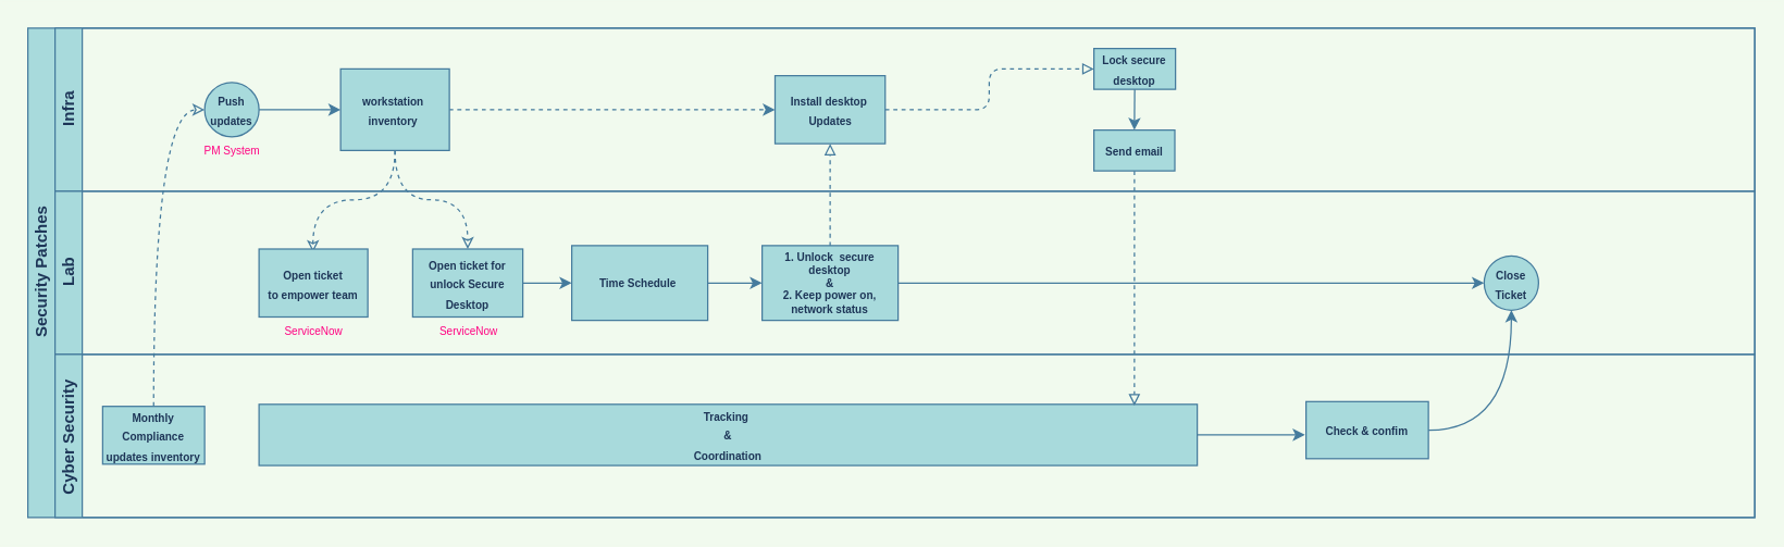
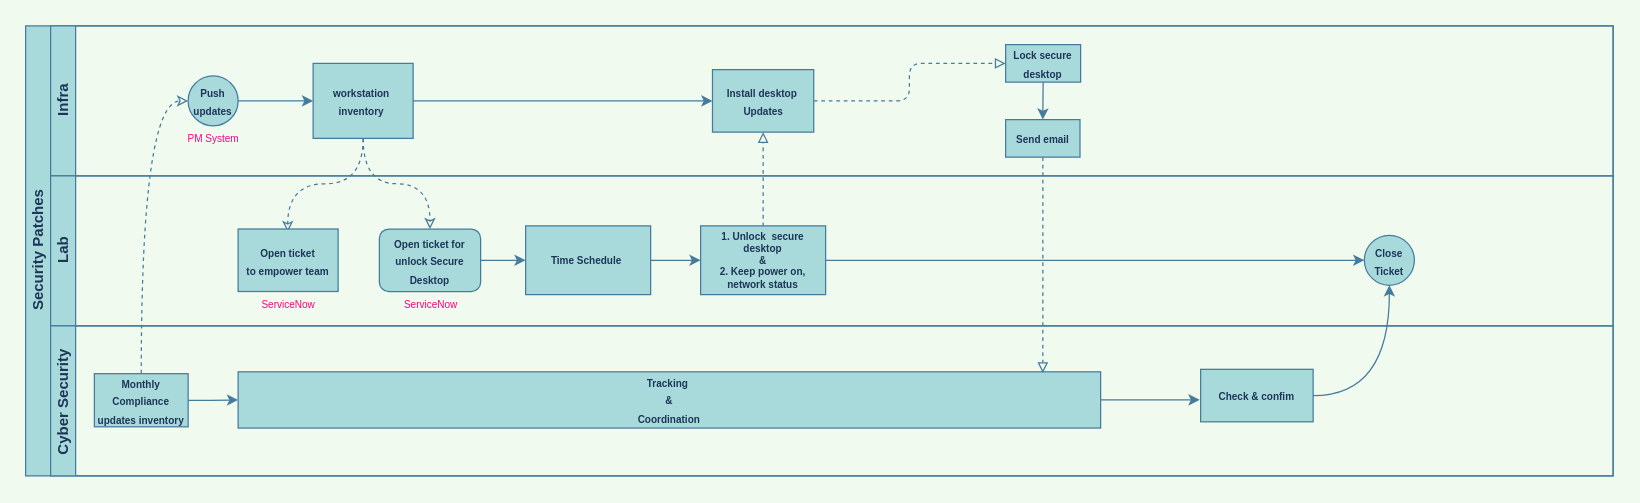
  <mxCell id="0" />
  <mxCell id="1" parent="0" />
  <mxCell id="2" value="Security Patches" style="swimlane;html=1;childLayout=stackLayout;resizeParent=1;resizeParentMax=0;horizontal=0;startSize=20;horizontalStack=0;rounded=0;fillColor=#A8DADC;strokeColor=#457B9D;fontColor=#1D3557;" parent="1" vertex="1"><mxGeometry x="20" y="20" width="1270" height="360" as="geometry" /></mxCell>
  <mxCell id="3" value="Infra" style="swimlane;html=1;startSize=20;horizontal=0;rounded=0;fillColor=#A8DADC;strokeColor=#457B9D;fontColor=#1D3557;" parent="2" vertex="1"><mxGeometry x="20" width="1250" height="120" as="geometry"><mxRectangle x="20" width="1010" height="20" as="alternateBounds" /></mxGeometry></mxCell>
  <mxCell id="4" value="" style="edgeStyle=orthogonalEdgeStyle;rounded=0;orthogonalLoop=1;jettySize=auto;html=1;curved=1;labelBackgroundColor=#F1FAEE;strokeColor=#457B9D;fontColor=#1D3557;" parent="3" source="5" target="7" edge="1"><mxGeometry relative="1" as="geometry" /></mxCell>
  <mxCell id="5" value="&lt;font style=&quot;font-size: 8px;&quot;&gt;&lt;b&gt;Push updates&lt;/b&gt;&lt;/font&gt;" style="ellipse;whiteSpace=wrap;html=1;rounded=0;fillColor=#A8DADC;strokeColor=#457B9D;fontColor=#1D3557;" parent="3" vertex="1"><mxGeometry x="110" y="40" width="40" height="40" as="geometry" /></mxCell>
- <mxCell id="6" style="edgeStyle=orthogonalEdgeStyle;rounded=0;orthogonalLoop=1;jettySize=auto;html=1;exitX=1;exitY=0.5;exitDx=0;exitDy=0;entryX=0;entryY=0.5;entryDx=0;entryDy=0;fontSize=8;curved=1;labelBackgroundColor=#F1FAEE;strokeColor=#457B9D;fontColor=#1D3557;dashed=1;" edge="1" parent="3" source="7" target="10"><mxGeometry relative="1" as="geometry" /></mxCell>
+ <mxCell id="6" style="edgeStyle=orthogonalEdgeStyle;rounded=0;orthogonalLoop=1;jettySize=auto;html=1;exitX=1;exitY=0.5;exitDx=0;exitDy=0;entryX=0;entryY=0.5;entryDx=0;entryDy=0;fontSize=8;curved=1;labelBackgroundColor=#F1FAEE;strokeColor=#457B9D;fontColor=#1D3557;" edge="1" parent="3" source="7" target="10"><mxGeometry relative="1" as="geometry" /></mxCell>
  <mxCell id="7" value="&lt;font style=&quot;font-size: 8px;&quot;&gt;&lt;b&gt;workstation&amp;nbsp;&lt;br&gt;inventory&amp;nbsp;&lt;/b&gt;&lt;/font&gt;" style="rounded=0;whiteSpace=wrap;html=1;fontFamily=Helvetica;fontSize=12;fontColor=#1D3557;align=center;fillColor=#A8DADC;strokeColor=#457B9D;" parent="3" vertex="1"><mxGeometry x="210" y="30" width="80" height="60" as="geometry" /></mxCell>
  <mxCell id="8" value="&lt;font color=&quot;#ff0080&quot;&gt;PM System&lt;/font&gt;" style="text;html=1;align=center;verticalAlign=middle;resizable=0;points=[];autosize=1;strokeColor=none;fillColor=none;fontSize=8;rounded=0;fontColor=#1D3557;" vertex="1" parent="3"><mxGeometry x="100" y="80" width="60" height="20" as="geometry" /></mxCell>
  <mxCell id="9" style="edgeStyle=elbowEdgeStyle;rounded=1;jumpStyle=arc;orthogonalLoop=1;jettySize=auto;html=1;exitX=1;exitY=0.5;exitDx=0;exitDy=0;fontSize=8;fontColor=#FF0080;endArrow=block;endFill=0;strokeColor=#457B9D;fillColor=#A8DADC;dashed=1;" edge="1" parent="3" source="10" target="12"><mxGeometry relative="1" as="geometry" /></mxCell>
  <mxCell id="10" value="&lt;font style=&quot;font-size: 8px;&quot;&gt;&lt;b&gt;Install desktop&amp;nbsp;&lt;br&gt;Updates&lt;/b&gt;&lt;/font&gt;" style="rounded=0;whiteSpace=wrap;html=1;fontFamily=Helvetica;fontSize=12;fontColor=#1D3557;align=center;fillColor=#A8DADC;strokeColor=#457B9D;" vertex="1" parent="3"><mxGeometry x="529.5" y="35" width="81" height="50" as="geometry" /></mxCell>
  <mxCell id="11" style="edgeStyle=orthogonalEdgeStyle;curved=1;rounded=1;jumpStyle=arc;orthogonalLoop=1;jettySize=auto;html=1;exitX=0.5;exitY=1;exitDx=0;exitDy=0;entryX=0.5;entryY=0;entryDx=0;entryDy=0;fontSize=8;fontColor=#FF0080;endArrow=classic;endFill=1;strokeColor=#457B9D;fillColor=#A8DADC;" edge="1" parent="3" source="12" target="13"><mxGeometry relative="1" as="geometry" /></mxCell>
  <mxCell id="12" value="&lt;font style=&quot;font-size: 8px;&quot;&gt;&lt;b&gt;Lock secure desktop&lt;/b&gt;&lt;/font&gt;" style="rounded=0;whiteSpace=wrap;html=1;fontFamily=Helvetica;fontSize=12;fontColor=#1D3557;align=center;fillColor=#A8DADC;strokeColor=#457B9D;" vertex="1" parent="3"><mxGeometry x="764" y="15" width="60" height="30" as="geometry" /></mxCell>
  <mxCell id="13" value="&lt;font style=&quot;font-size: 8px;&quot;&gt;&lt;b&gt;Send email&lt;/b&gt;&lt;/font&gt;" style="rounded=0;whiteSpace=wrap;html=1;fontFamily=Helvetica;fontSize=12;fontColor=#1D3557;align=center;fillColor=#A8DADC;strokeColor=#457B9D;" vertex="1" parent="3"><mxGeometry x="764" y="75" width="59.5" height="30" as="geometry" /></mxCell>
  <mxCell id="14" style="edgeStyle=orthogonalEdgeStyle;rounded=0;orthogonalLoop=1;jettySize=auto;html=1;entryX=0.5;entryY=0;entryDx=0;entryDy=0;fontSize=11;endArrow=classic;dashed=1;endFill=0;curved=1;startArrow=none;startFill=0;labelBackgroundColor=#F1FAEE;strokeColor=#457B9D;fontColor=#1D3557;" edge="1" parent="2" source="7" target="18"><mxGeometry relative="1" as="geometry" /></mxCell>
  <mxCell id="15" style="edgeStyle=orthogonalEdgeStyle;rounded=0;orthogonalLoop=1;jettySize=auto;html=1;exitX=0.5;exitY=1;exitDx=0;exitDy=0;entryX=0.496;entryY=0.047;entryDx=0;entryDy=0;entryPerimeter=0;fontSize=11;endArrow=classic;dashed=1;endFill=0;curved=1;startArrow=none;startFill=0;labelBackgroundColor=#F1FAEE;strokeColor=#457B9D;fontColor=#1D3557;" edge="1" parent="2" source="7" target="17"><mxGeometry relative="1" as="geometry" /></mxCell>
  <mxCell id="16" value="Lab" style="swimlane;html=1;startSize=20;horizontal=0;rounded=0;fillColor=#A8DADC;strokeColor=#457B9D;fontColor=#1D3557;" parent="2" vertex="1"><mxGeometry x="20" y="120" width="1250" height="120" as="geometry" /></mxCell>
  <mxCell id="17" value="&lt;font style=&quot;font-size: 8px;&quot;&gt;&lt;b&gt;Open ticket to&amp;nbsp;empower team&lt;/b&gt;&lt;/font&gt;" style="rounded=0;whiteSpace=wrap;html=1;fontFamily=Helvetica;fontSize=12;fontColor=#1D3557;align=center;fillColor=#A8DADC;strokeColor=#457B9D;" parent="16" vertex="1"><mxGeometry x="150" y="42.5" width="80" height="50" as="geometry" /></mxCell>
- <mxCell id="18" value="&lt;b&gt;&lt;font style=&quot;font-size: 8px;&quot;&gt;Open ticket for unlock&amp;nbsp;Secure Desktop&lt;/font&gt;&lt;/b&gt;" style="rounded=0;whiteSpace=wrap;html=1;fontFamily=Helvetica;fontSize=12;fontColor=#1D3557;align=center;fillColor=#A8DADC;strokeColor=#457B9D;" vertex="1" parent="16"><mxGeometry x="263" y="42.5" width="81" height="50" as="geometry" /></mxCell>
+ <mxCell id="18" value="&lt;b&gt;&lt;font style=&quot;font-size: 8px;&quot;&gt;Open ticket for unlock&amp;nbsp;Secure Desktop&lt;/font&gt;&lt;/b&gt;" style="whiteSpace=wrap;html=1;fontFamily=Helvetica;fontSize=12;fontColor=#1D3557;align=center;fillColor=#A8DADC;strokeColor=#457B9D;rounded=1;" vertex="1" parent="16"><mxGeometry x="263" y="42.5" width="81" height="50" as="geometry" /></mxCell>
  <mxCell id="19" value="" style="edgeStyle=orthogonalEdgeStyle;curved=1;rounded=1;orthogonalLoop=1;jettySize=auto;html=1;fontSize=8;fontColor=#FF0080;endArrow=classic;endFill=1;strokeColor=#457B9D;fillColor=#A8DADC;" edge="1" parent="16" source="20" target="25"><mxGeometry relative="1" as="geometry" /></mxCell>
  <mxCell id="20" value="&lt;b&gt;Time Schedule&amp;nbsp;&lt;/b&gt;" style="rounded=0;whiteSpace=wrap;html=1;fontSize=8;fillColor=#A8DADC;strokeColor=#457B9D;fontColor=#1D3557;" vertex="1" parent="16"><mxGeometry x="380" y="40" width="100" height="55" as="geometry" /></mxCell>
  <mxCell id="21" value="" style="edgeStyle=orthogonalEdgeStyle;rounded=0;orthogonalLoop=1;jettySize=auto;html=1;fontSize=8;entryX=0;entryY=0.5;entryDx=0;entryDy=0;curved=1;labelBackgroundColor=#F1FAEE;strokeColor=#457B9D;fontColor=#1D3557;" edge="1" parent="16" source="18" target="20"><mxGeometry relative="1" as="geometry" /></mxCell>
  <mxCell id="22" value="&lt;font color=&quot;#ff0080&quot;&gt;ServiceNow&lt;/font&gt;" style="text;html=1;align=center;verticalAlign=middle;resizable=0;points=[];autosize=1;strokeColor=none;fillColor=none;fontSize=8;fontColor=#1D3557;rounded=0;" vertex="1" parent="16"><mxGeometry x="273.5" y="92.5" width="60" height="20" as="geometry" /></mxCell>
  <mxCell id="23" value="&lt;font color=&quot;#ff0080&quot;&gt;ServiceNow&lt;/font&gt;" style="text;html=1;align=center;verticalAlign=middle;resizable=0;points=[];autosize=1;strokeColor=none;fillColor=none;fontSize=8;fontColor=#1D3557;rounded=0;" vertex="1" parent="16"><mxGeometry x="160" y="92.5" width="60" height="20" as="geometry" /></mxCell>
  <mxCell id="24" style="edgeStyle=elbowEdgeStyle;rounded=1;jumpStyle=arc;orthogonalLoop=1;jettySize=auto;html=1;entryX=0;entryY=0.5;entryDx=0;entryDy=0;fontSize=8;fontColor=#FF0080;endArrow=classic;endFill=1;strokeColor=#457B9D;fillColor=#A8DADC;" edge="1" parent="16" source="25" target="26"><mxGeometry relative="1" as="geometry" /></mxCell>
  <mxCell id="25" value="&lt;b&gt;1. Unlock&amp;nbsp; secure desktop&lt;br&gt;&amp;amp;&lt;br&gt;2. Keep power on, network status&lt;/b&gt;" style="rounded=0;whiteSpace=wrap;html=1;fontSize=8;fillColor=#A8DADC;strokeColor=#457B9D;fontColor=#1D3557;" vertex="1" parent="16"><mxGeometry x="520" y="40" width="100" height="55" as="geometry" /></mxCell>
  <mxCell id="26" value="&lt;font style=&quot;font-size: 8px;&quot;&gt;&lt;b&gt;Close Ticket&lt;/b&gt;&lt;/font&gt;" style="ellipse;whiteSpace=wrap;html=1;rounded=0;fillColor=#A8DADC;strokeColor=#457B9D;fontColor=#1D3557;" vertex="1" parent="16"><mxGeometry x="1051" y="47.5" width="40" height="40" as="geometry" /></mxCell>
  <mxCell id="27" value="Cyber Security&amp;nbsp;" style="swimlane;html=1;startSize=20;horizontal=0;rounded=0;fillColor=#A8DADC;strokeColor=#457B9D;fontColor=#1D3557;" parent="2" vertex="1"><mxGeometry x="20" y="240" width="1250" height="120" as="geometry" /></mxCell>
  <mxCell id="28" style="edgeStyle=orthogonalEdgeStyle;curved=1;rounded=1;jumpStyle=arc;orthogonalLoop=1;jettySize=auto;html=1;exitX=1;exitY=0.5;exitDx=0;exitDy=0;entryX=-0.009;entryY=0.581;entryDx=0;entryDy=0;fontSize=8;fontColor=#FF0080;endArrow=classic;endFill=1;strokeColor=#457B9D;fillColor=#A8DADC;entryPerimeter=0;" edge="1" parent="27" source="29" target="32"><mxGeometry relative="1" as="geometry" /></mxCell>
  <mxCell id="29" value="&lt;font style=&quot;font-size: 8px;&quot;&gt;&lt;b&gt;Tracking&amp;nbsp;&lt;br&gt;&amp;amp;&lt;br&gt;Coordination&lt;/b&gt;&lt;/font&gt;" style="rounded=0;whiteSpace=wrap;html=1;fontFamily=Helvetica;fontSize=12;fontColor=#1D3557;align=center;fillColor=#A8DADC;strokeColor=#457B9D;" parent="27" vertex="1"><mxGeometry x="150" y="36.75" width="690" height="45" as="geometry" /></mxCell>
+ <mxCell id="30" style="edgeStyle=orthogonalEdgeStyle;curved=1;rounded=1;orthogonalLoop=1;jettySize=auto;html=1;exitX=1;exitY=0.5;exitDx=0;exitDy=0;entryX=0;entryY=0.5;entryDx=0;entryDy=0;fontSize=8;fontColor=#FF0080;endArrow=classic;endFill=1;strokeColor=#457B9D;fillColor=#A8DADC;" edge="1" parent="27" source="31" target="29"><mxGeometry relative="1" as="geometry" /></mxCell>
  <mxCell id="31" value="&lt;font style=&quot;font-size: 8px;&quot;&gt;&lt;b&gt;Monthly Compliance updates inventory&lt;/b&gt;&lt;/font&gt;" style="rounded=0;whiteSpace=wrap;html=1;fontFamily=Helvetica;fontSize=12;fontColor=#1D3557;align=center;fillColor=#A8DADC;strokeColor=#457B9D;" vertex="1" parent="27"><mxGeometry x="35" y="38.25" width="75" height="42.5" as="geometry" /></mxCell>
  <mxCell id="32" value="&lt;font style=&quot;font-size: 8px;&quot;&gt;&lt;b&gt;Check &amp;amp; confim&lt;/b&gt;&lt;/font&gt;" style="rounded=0;whiteSpace=wrap;html=1;fontFamily=Helvetica;fontSize=12;fontColor=#1D3557;align=center;fillColor=#A8DADC;strokeColor=#457B9D;" vertex="1" parent="27"><mxGeometry x="920" y="34.75" width="90" height="42" as="geometry" /></mxCell>
  <mxCell id="33" style="edgeStyle=orthogonalEdgeStyle;curved=1;rounded=1;jumpStyle=arc;orthogonalLoop=1;jettySize=auto;html=1;fontSize=8;fontColor=#FF0080;endArrow=block;endFill=0;strokeColor=#457B9D;fillColor=#A8DADC;dashed=1;" edge="1" parent="2" source="25" target="10"><mxGeometry relative="1" as="geometry" /></mxCell>
  <mxCell id="34" style="edgeStyle=orthogonalEdgeStyle;curved=1;rounded=1;jumpStyle=arc;orthogonalLoop=1;jettySize=auto;html=1;entryX=0.933;entryY=0.021;entryDx=0;entryDy=0;entryPerimeter=0;fontSize=8;fontColor=#FF0080;endArrow=block;endFill=0;strokeColor=#457B9D;fillColor=#A8DADC;dashed=1;" edge="1" parent="2" source="13" target="29"><mxGeometry relative="1" as="geometry" /></mxCell>
  <mxCell id="35" style="edgeStyle=orthogonalEdgeStyle;curved=1;rounded=0;jumpStyle=arc;orthogonalLoop=1;jettySize=auto;html=1;exitX=0.5;exitY=0;exitDx=0;exitDy=0;entryX=0;entryY=0.5;entryDx=0;entryDy=0;fontSize=11;fontColor=#1D3557;endArrow=classic;endFill=0;strokeColor=#457B9D;fillColor=#A8DADC;labelBackgroundColor=#F1FAEE;dashed=1;startArrow=none;startFill=0;" edge="1" parent="2" source="31" target="5"><mxGeometry relative="1" as="geometry"><Array as="points"><mxPoint x="92" y="60" /></Array></mxGeometry></mxCell>
  <mxCell id="36" style="edgeStyle=orthogonalEdgeStyle;curved=1;rounded=1;jumpStyle=arc;orthogonalLoop=1;jettySize=auto;html=1;fontSize=8;fontColor=#FF0080;endArrow=classic;endFill=1;strokeColor=#457B9D;fillColor=#A8DADC;" edge="1" parent="2" source="32" target="26"><mxGeometry relative="1" as="geometry" /></mxCell>
